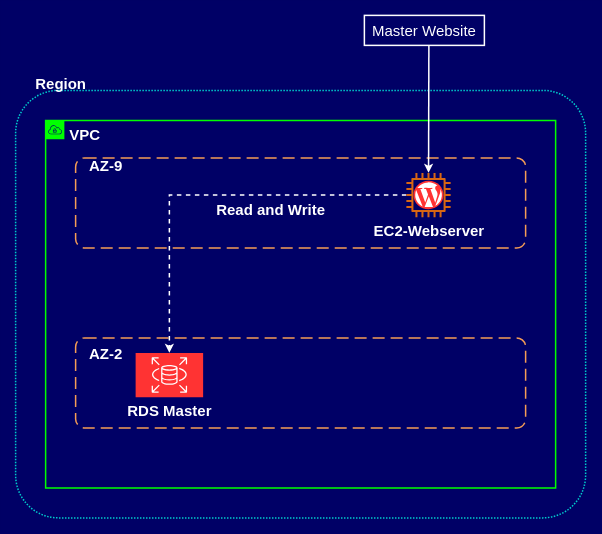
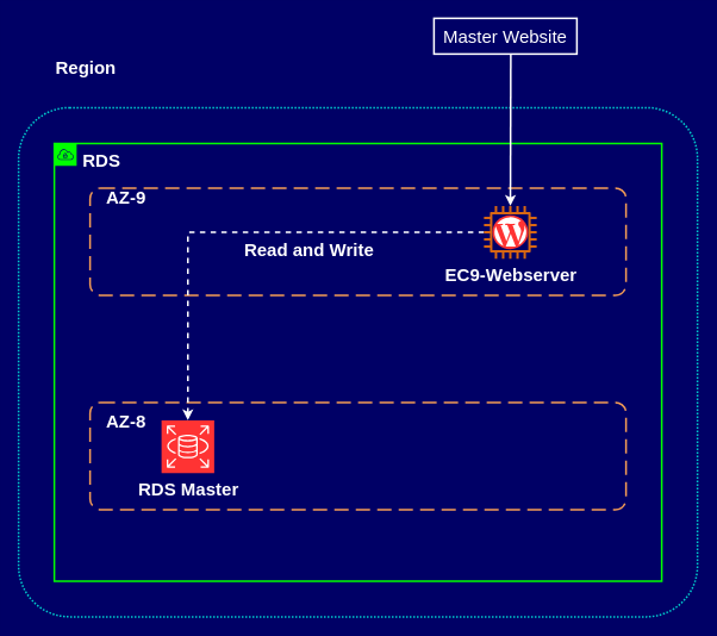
  <mxCell id="0" />
  <mxCell id="1" parent="0" />
  <mxCell id="2" value="" style="rounded=1;arcSize=10;dashed=1;fillColor=none;gradientColor=none;dashPattern=1 1;strokeWidth=2;strokeColor=#00CCCC;" vertex="1" parent="1"><mxGeometry x="20" y="120" width="760" height="570" as="geometry" /></mxCell>
- <mxCell id="3" value="&lt;font style=&quot;font-size: 20px&quot; color=&quot;#ffffff&quot;&gt;&lt;b&gt;VPC&lt;/b&gt;&lt;/font&gt;" style="points=[[0,0],[0.25,0],[0.5,0],[0.75,0],[1,0],[1,0.25],[1,0.5],[1,0.75],[1,1],[0.75,1],[0.5,1],[0.25,1],[0,1],[0,0.75],[0,0.5],[0,0.25]];outlineConnect=0;gradientColor=none;html=1;whiteSpace=wrap;fontSize=12;fontStyle=0;shape=mxgraph.aws4.group;grIcon=mxgraph.aws4.group_vpc;fillColor=none;verticalAlign=top;align=left;spacingLeft=30;fontColor=#AAB7B8;dashed=0;strokeColor=#00FF00;strokeWidth=2;" vertex="1" parent="1"><mxGeometry x="60" y="160" width="680" height="490" as="geometry" /></mxCell>
+ <mxCell id="3" value="&lt;font style=&quot;font-size: 20px&quot; color=&quot;#ffffff&quot;&gt;&lt;b&gt;RDS&lt;/b&gt;&lt;/font&gt;" style="points=[[0,0],[0.25,0],[0.5,0],[0.75,0],[1,0],[1,0.25],[1,0.5],[1,0.75],[1,1],[0.75,1],[0.5,1],[0.25,1],[0,1],[0,0.75],[0,0.5],[0,0.25]];outlineConnect=0;gradientColor=none;html=1;whiteSpace=wrap;fontSize=12;fontStyle=0;shape=mxgraph.aws4.group;grIcon=mxgraph.aws4.group_vpc;fillColor=none;verticalAlign=top;align=left;spacingLeft=30;fontColor=#AAB7B8;dashed=0;strokeColor=#00FF00;strokeWidth=2;" vertex="1" parent="1"><mxGeometry x="60" y="160" width="680" height="490" as="geometry" /></mxCell>
  <mxCell id="4" value="" style="rounded=1;arcSize=10;dashed=1;strokeColor=#F59D56;fillColor=none;gradientColor=none;dashPattern=8 4;strokeWidth=2;" vertex="1" parent="1"><mxGeometry x="100" y="210" width="600" height="120" as="geometry" /></mxCell>
- <mxCell id="5" value="&lt;font color=&quot;#ffffff&quot;&gt;&lt;span style=&quot;font-size: 20px&quot;&gt;&lt;b&gt;Region&lt;/b&gt;&lt;/span&gt;&lt;/font&gt;" style="text;html=1;resizable=0;autosize=1;align=center;verticalAlign=middle;points=[];fillColor=none;strokeColor=none;rounded=0;" vertex="1" parent="1"><mxGeometry x="40" y="100" width="80" height="20" as="geometry" /></mxCell>
+ <mxCell id="5" value="&lt;font color=&quot;#ffffff&quot;&gt;&lt;span style=&quot;font-size: 20px&quot;&gt;&lt;b&gt;Region&lt;/b&gt;&lt;/span&gt;&lt;/font&gt;" style="text;html=1;resizable=0;autosize=1;align=center;verticalAlign=middle;points=[];fillColor=none;strokeColor=none;rounded=0;" vertex="1" parent="1"><mxGeometry x="55" y="65" width="80" height="20" as="geometry" /></mxCell>
  <mxCell id="6" value="&lt;font color=&quot;#ffffff&quot;&gt;&lt;span style=&quot;font-size: 20px&quot;&gt;&lt;b&gt;AZ-9&lt;/b&gt;&lt;/span&gt;&lt;/font&gt;" style="text;html=1;resizable=0;autosize=1;align=center;verticalAlign=middle;points=[];fillColor=none;strokeColor=none;rounded=0;" vertex="1" parent="1"><mxGeometry x="110" y="210" width="60" height="20" as="geometry" /></mxCell>
  <mxCell id="7" value="" style="rounded=1;arcSize=10;dashed=1;strokeColor=#F59D56;fillColor=none;gradientColor=none;dashPattern=8 4;strokeWidth=2;" vertex="1" parent="1"><mxGeometry x="100" y="450" width="600" height="120" as="geometry" /></mxCell>
- <mxCell id="8" value="&lt;font color=&quot;#ffffff&quot;&gt;&lt;span style=&quot;font-size: 20px&quot;&gt;&lt;b&gt;AZ-2&lt;/b&gt;&lt;/span&gt;&lt;/font&gt;" style="text;html=1;resizable=0;autosize=1;align=center;verticalAlign=middle;points=[];fillColor=none;strokeColor=none;rounded=0;" vertex="1" parent="1"><mxGeometry x="110" y="460" width="60" height="20" as="geometry" /></mxCell>
- <mxCell id="9" value="&lt;b&gt;&lt;font style=&quot;font-size: 20px&quot; color=&quot;#ffffff&quot;&gt;RDS Master&lt;/font&gt;&lt;/b&gt;" style="outlineConnect=0;fontColor=#232F3E;gradientDirection=north;strokeColor=#ffffff;dashed=0;verticalLabelPosition=bottom;verticalAlign=top;align=center;html=1;fontSize=12;fontStyle=0;aspect=fixed;shape=mxgraph.aws4.resourceIcon;resIcon=mxgraph.aws4.rds;fillColor=#FF3333;" vertex="1" parent="1"><mxGeometry x="180" y="470" width="90" height="59" as="geometry" /></mxCell>
+ <mxCell id="8" value="&lt;font color=&quot;#ffffff&quot;&gt;&lt;span style=&quot;font-size: 20px&quot;&gt;&lt;b&gt;AZ-8&lt;/b&gt;&lt;/span&gt;&lt;/font&gt;" style="text;html=1;resizable=0;autosize=1;align=center;verticalAlign=middle;points=[];fillColor=none;strokeColor=none;rounded=0;" vertex="1" parent="1"><mxGeometry x="110" y="460" width="60" height="20" as="geometry" /></mxCell>
+ <mxCell id="9" value="&lt;b&gt;&lt;font style=&quot;font-size: 20px&quot; color=&quot;#ffffff&quot;&gt;RDS Master&lt;/font&gt;&lt;/b&gt;" style="outlineConnect=0;fontColor=#232F3E;gradientDirection=north;strokeColor=#ffffff;dashed=0;verticalLabelPosition=bottom;verticalAlign=top;align=center;html=1;fontSize=12;fontStyle=0;aspect=fixed;shape=mxgraph.aws4.resourceIcon;resIcon=mxgraph.aws4.rds;fillColor=#FF3333;" vertex="1" parent="1"><mxGeometry x="180" y="470" width="59" height="59" as="geometry" /></mxCell>
  <mxCell id="10" style="edgeStyle=orthogonalEdgeStyle;rounded=0;orthogonalLoop=1;jettySize=auto;html=1;strokeColor=#FFFFFF;strokeWidth=2;dashed=1;" edge="1" parent="1" source="11" target="9"><mxGeometry relative="1" as="geometry" /></mxCell>
- <mxCell id="11" value="&lt;b&gt;&lt;font style=&quot;font-size: 20px&quot; color=&quot;#ffffff&quot;&gt;EC2-Webserver&lt;/font&gt;&lt;/b&gt;" style="outlineConnect=0;fontColor=#232F3E;gradientColor=none;fillColor=#D86613;verticalLabelPosition=bottom;verticalAlign=top;align=center;html=1;fontSize=12;fontStyle=0;aspect=fixed;pointerEvents=1;shape=mxgraph.aws4.instance2;strokeWidth=1;strokeColor=#FF8000;" vertex="1" parent="1"><mxGeometry x="541" y="230" width="59" height="59" as="geometry" /></mxCell>
- <mxCell id="12" value="&lt;font color=&quot;#ffffff&quot;&gt;&lt;span style=&quot;font-size: 20px&quot;&gt;&lt;b&gt;Read and Write&lt;/b&gt;&lt;/span&gt;&lt;/font&gt;" style="text;html=1;resizable=0;autosize=1;align=center;verticalAlign=middle;points=[];fillColor=none;strokeColor=none;rounded=0;" vertex="1" parent="1"><mxGeometry x="280" y="269" width="160" height="20" as="geometry" /></mxCell>
+ <mxCell id="11" value="&lt;b&gt;&lt;font style=&quot;font-size: 20px&quot; color=&quot;#ffffff&quot;&gt;EC9-Webserver&lt;/font&gt;&lt;/b&gt;" style="outlineConnect=0;fontColor=#232F3E;gradientColor=none;fillColor=#D86613;verticalLabelPosition=bottom;verticalAlign=top;align=center;html=1;fontSize=12;fontStyle=0;aspect=fixed;pointerEvents=1;shape=mxgraph.aws4.instance2;strokeWidth=1;strokeColor=#FF8000;" vertex="1" parent="1"><mxGeometry x="541" y="230" width="59" height="59" as="geometry" /></mxCell>
+ <mxCell id="12" value="&lt;font color=&quot;#ffffff&quot;&gt;&lt;span style=&quot;font-size: 20px&quot;&gt;&lt;b&gt;Read and Write&lt;/b&gt;&lt;/span&gt;&lt;/font&gt;" style="text;html=1;resizable=0;autosize=1;align=center;verticalAlign=middle;points=[];fillColor=none;strokeColor=none;rounded=0;" vertex="1" parent="1"><mxGeometry x="265" y="269" width="160" height="20" as="geometry" /></mxCell>
  <mxCell id="13" value="" style="dashed=0;outlineConnect=0;html=1;align=center;labelPosition=center;verticalLabelPosition=bottom;verticalAlign=top;shape=mxgraph.weblogos.wordpress_2;strokeColor=none;fillColor=#FF3333;" vertex="1" parent="1"><mxGeometry x="550.5" y="240.6" width="40" height="37.8" as="geometry" /></mxCell>
  <mxCell id="14" value="" style="endArrow=classic;html=1;strokeColor=#FFFFFF;strokeWidth=2;" edge="1" parent="1" target="11"><mxGeometry width="50" height="50" relative="1" as="geometry"><mxPoint x="571" y="60" as="sourcePoint" /><mxPoint x="580" y="20" as="targetPoint" /></mxGeometry></mxCell>
  <mxCell id="15" value="&lt;font color=&quot;#ffffff&quot;&gt;&lt;span style=&quot;font-size: 20px&quot;&gt;Master Website&lt;/span&gt;&lt;/font&gt;" style="rounded=0;whiteSpace=wrap;html=1;strokeWidth=2;fillColor=none;strokeColor=#FFFFFF;" vertex="1" parent="1"><mxGeometry x="485" y="20" width="160" height="40" as="geometry" /></mxCell>
